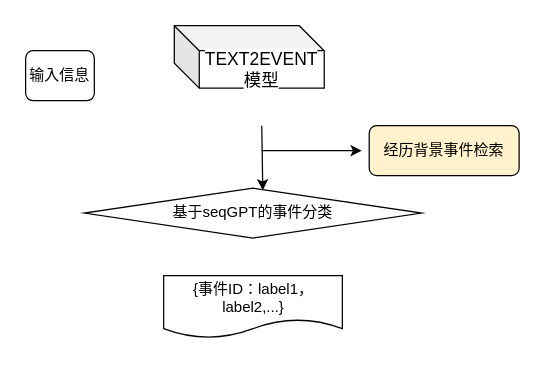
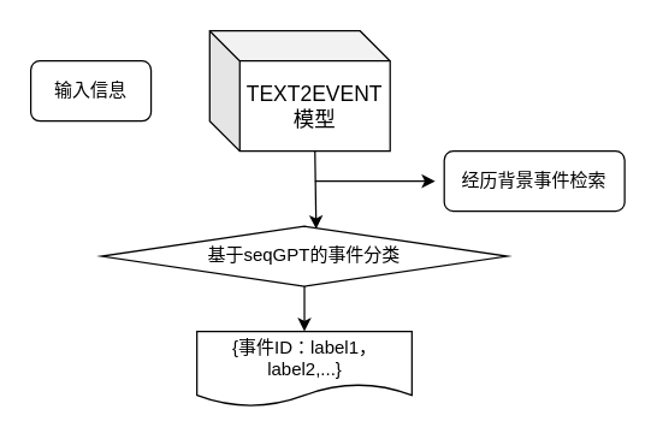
  <mxCell id="0" />
  <mxCell id="1" parent="0" />
- <mxCell id="2" value="输入信息" style="rounded=1;whiteSpace=wrap;html=1;fontSize=12;glass=0;strokeWidth=1;shadow=0;" parent="1" vertex="1"><mxGeometry x="20" y="40" width="55" height="40" as="geometry" /></mxCell>
+ <mxCell id="2" value="输入信息" style="rounded=1;whiteSpace=wrap;html=1;fontSize=12;glass=0;strokeWidth=1;shadow=0;" parent="1" vertex="1"><mxGeometry x="20" y="40" width="80" height="40" as="geometry" /></mxCell>
  <mxCell id="3" value="基于seqGPT的事件分类" style="rhombus;whiteSpace=wrap;html=1;fontSize=12;glass=0;strokeWidth=1;shadow=0;" parent="1" vertex="1"><mxGeometry x="67" y="150" width="270" height="40" as="geometry" /></mxCell>
- <mxCell id="4" value="&lt;span style=&quot;font-size: 14px; text-align: left; background-color: rgb(255, 255, 255);&quot;&gt;TEXT2EVENT模型&lt;/span&gt;" style="shape=cube;whiteSpace=wrap;html=1;boundedLbl=1;backgroundOutline=1;darkOpacity=0.05;darkOpacity2=0.1;" vertex="1" parent="1"><mxGeometry x="139" y="20" width="120" height="50" as="geometry" /></mxCell>
+ <mxCell id="4" value="&lt;span style=&quot;font-size: 14px; text-align: left; background-color: rgb(255, 255, 255);&quot;&gt;TEXT2EVENT模型&lt;/span&gt;" style="shape=cube;whiteSpace=wrap;html=1;boundedLbl=1;backgroundOutline=1;darkOpacity=0.05;darkOpacity2=0.1;" vertex="1" parent="1"><mxGeometry x="139" y="20" width="120" height="80" as="geometry" /></mxCell>
  <mxCell id="5" value="" style="endArrow=classic;html=1;rounded=0;exitX=0;exitY=0;exitDx=70;exitDy=80;exitPerimeter=0;entryX=0.529;entryY=0.045;entryDx=0;entryDy=0;entryPerimeter=0;" edge="1" parent="1" source="4" target="3"><mxGeometry width="50" height="50" relative="1" as="geometry"><mxPoint x="211" y="100" as="sourcePoint" /><mxPoint x="204.333" y="140" as="targetPoint" /></mxGeometry></mxCell>
  <mxCell id="6" value="" style="endArrow=classic;html=1;rounded=0;" edge="1" parent="1"><mxGeometry width="50" height="50" relative="1" as="geometry"><mxPoint x="209" y="120" as="sourcePoint" /><mxPoint x="289" y="120" as="targetPoint" /></mxGeometry></mxCell>
- <mxCell id="7" value="经历背景事件检索" style="rounded=1;whiteSpace=wrap;html=1;fillColor=#fff2cc;" vertex="1" parent="1"><mxGeometry x="295" y="100" width="120" height="40" as="geometry" /></mxCell>
+ <mxCell id="7" value="经历背景事件检索" style="rounded=1;whiteSpace=wrap;html=1;" vertex="1" parent="1"><mxGeometry x="295" y="100" width="120" height="40" as="geometry" /></mxCell>
  <mxCell id="8" value="{事件ID：label1，label2,...}" style="shape=document;whiteSpace=wrap;html=1;boundedLbl=1;" vertex="1" parent="1"><mxGeometry x="130.5" y="220" width="143" height="50" as="geometry" /></mxCell>
+ <mxCell id="9" value="" style="endArrow=classic;html=1;rounded=0;entryX=0.5;entryY=0;entryDx=0;entryDy=0;exitX=0.5;exitY=1;exitDx=0;exitDy=0;" edge="1" parent="1" source="3" target="8"><mxGeometry width="50" height="50" relative="1" as="geometry"><mxPoint x="175" y="210" as="sourcePoint" /><mxPoint x="225" y="160" as="targetPoint" /></mxGeometry></mxCell>
